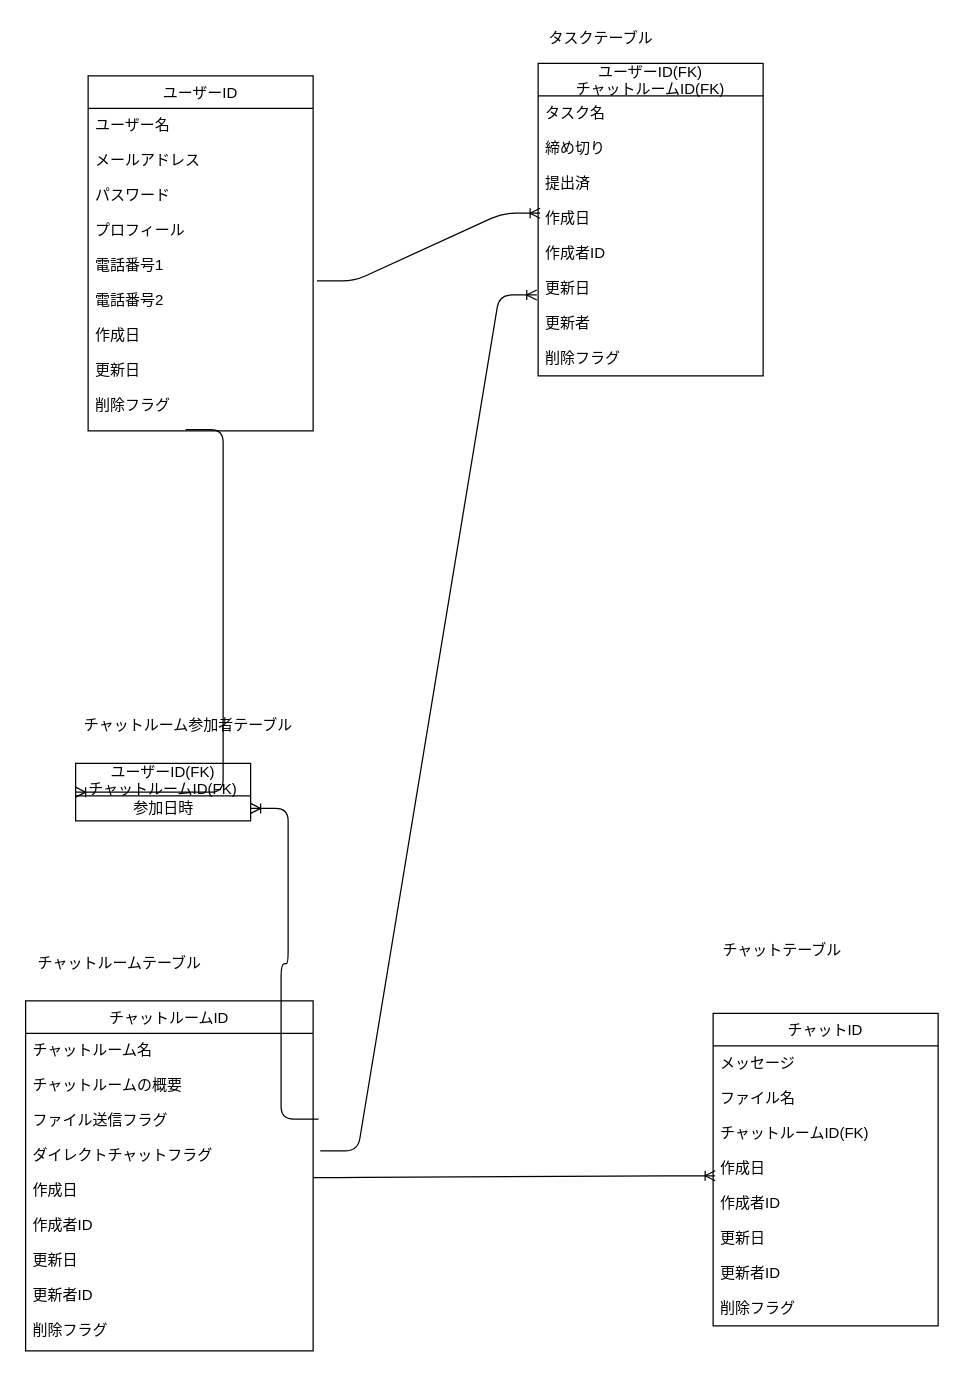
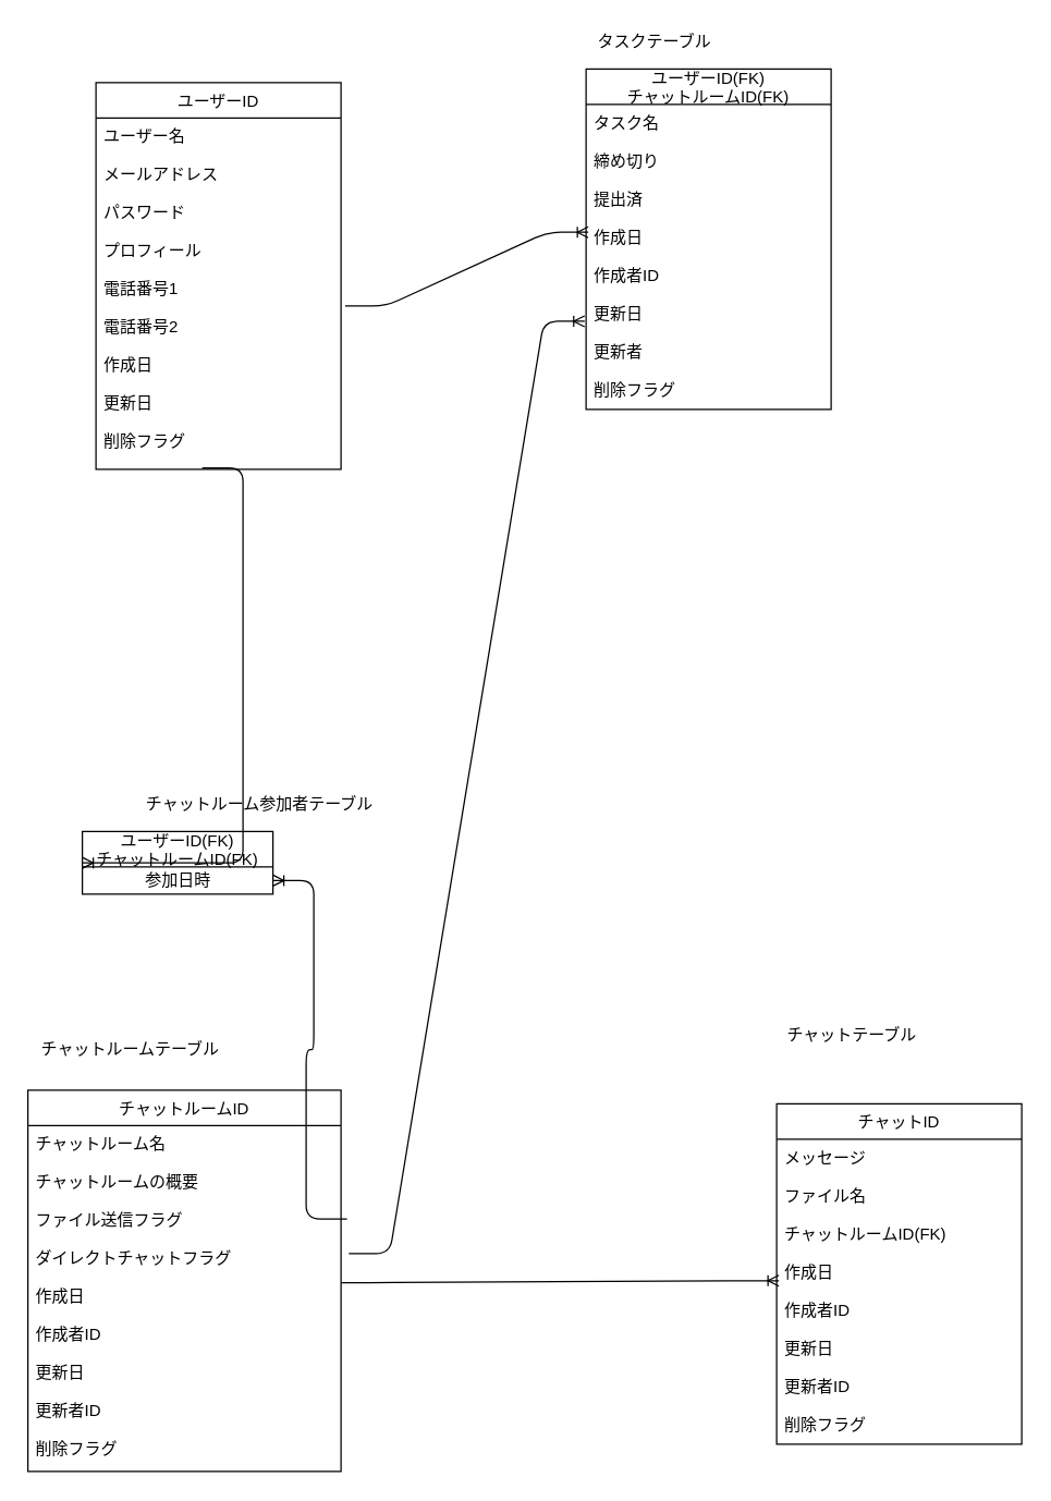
  <mxCell id="0" />
  <mxCell id="1" parent="0" />
  <mxCell id="2" value="ユーザーID" style="swimlane;fontStyle=0;childLayout=stackLayout;horizontal=1;startSize=26;fillColor=none;horizontalStack=0;resizeParent=1;resizeParentMax=0;resizeLast=0;collapsible=1;marginBottom=0;" parent="1" vertex="1"><mxGeometry x="70" y="60" width="180" height="284" as="geometry" /></mxCell>
  <mxCell id="3" value="ユーザー名&#10;&#10;メールアドレス&#10;&#10;パスワード&#10;&#10;プロフィール&#10;&#10;電話番号1&#10;&#10;電話番号2&#10;&#10;作成日&#10;&#10;更新日&#10;&#10;削除フラグ" style="text;strokeColor=none;fillColor=none;align=left;verticalAlign=top;spacingLeft=4;spacingRight=4;overflow=hidden;rotatable=0;points=[[0,0.5],[1,0.5]];portConstraint=eastwest;" parent="2" vertex="1"><mxGeometry y="26" width="180" height="258" as="geometry" /></mxCell>
  <mxCell id="4" value="タスクテーブル" style="text;html=1;align=center;verticalAlign=middle;resizable=0;points=[];autosize=1;" vertex="1" parent="1"><mxGeometry x="430" y="20" width="100" height="20" as="geometry" /></mxCell>
  <mxCell id="5" value="チャットテーブル" style="text;html=1;align=center;verticalAlign=middle;resizable=0;points=[];autosize=1;" vertex="1" parent="1"><mxGeometry x="570" y="750" width="110" height="20" as="geometry" /></mxCell>
  <mxCell id="6" value="チャットルームテーブル" style="text;html=1;align=center;verticalAlign=middle;resizable=0;points=[];autosize=1;rotation=0;" vertex="1" parent="1"><mxGeometry x="20" y="760" width="150" height="20" as="geometry" /></mxCell>
  <mxCell id="7" value="" style="edgeStyle=entityRelationEdgeStyle;fontSize=12;html=1;endArrow=ERoneToMany;entryX=0.009;entryY=0.419;entryDx=0;entryDy=0;entryPerimeter=0;exitX=1.017;exitY=0.535;exitDx=0;exitDy=0;exitPerimeter=0;" edge="1" parent="1" source="3" target="10"><mxGeometry width="100" height="100" relative="1" as="geometry"><mxPoint x="250" y="208" as="sourcePoint" /><mxPoint x="430" y="220" as="targetPoint" /></mxGeometry></mxCell>
  <mxCell id="8" value="" style="edgeStyle=entityRelationEdgeStyle;fontSize=12;html=1;endArrow=ERoneToMany;exitX=1.001;exitY=0.454;exitDx=0;exitDy=0;entryX=0.009;entryY=0.464;entryDx=0;entryDy=0;exitPerimeter=0;entryPerimeter=0;" edge="1" parent="1" source="13" target="18"><mxGeometry width="100" height="100" relative="1" as="geometry"><mxPoint x="270" y="768" as="sourcePoint" /><mxPoint x="570" y="950" as="targetPoint" /></mxGeometry></mxCell>
  <mxCell id="9" value="ユーザーID(FK)&#10;チャットルームID(FK)" style="swimlane;fontStyle=0;childLayout=stackLayout;horizontal=1;startSize=26;fillColor=none;horizontalStack=0;resizeParent=1;resizeParentMax=0;resizeLast=0;collapsible=1;marginBottom=0;align=center;" parent="1" vertex="1"><mxGeometry x="430" y="50" width="180" height="250" as="geometry" /></mxCell>
  <mxCell id="10" value="タスク名&#10;&#10;締め切り&#10;&#10;提出済&#10;&#10;作成日&#10;&#10;作成者ID&#10;&#10;更新日&#10;&#10;更新者&#10;&#10;削除フラグ" style="text;strokeColor=none;fillColor=none;align=left;verticalAlign=top;spacingLeft=4;spacingRight=4;overflow=hidden;rotatable=0;points=[[0,0.5],[1,0.5]];portConstraint=eastwest;" parent="9" vertex="1"><mxGeometry y="26" width="180" height="224" as="geometry" /></mxCell>
  <mxCell id="11" value="" style="edgeStyle=entityRelationEdgeStyle;fontSize=12;html=1;endArrow=ERoneToMany;entryX=0;entryY=0.5;entryDx=0;entryDy=0;" edge="1" parent="1" target="15"><mxGeometry width="100" height="100" relative="1" as="geometry"><mxPoint x="148" y="343" as="sourcePoint" /><mxPoint x="380" y="370" as="targetPoint" /></mxGeometry></mxCell>
  <mxCell id="12" value="チャットルームID" style="swimlane;fontStyle=0;childLayout=stackLayout;horizontal=1;startSize=26;fillColor=none;horizontalStack=0;resizeParent=1;resizeParentMax=0;resizeLast=0;collapsible=1;marginBottom=0;align=center;" parent="1" vertex="1"><mxGeometry x="20" y="800" width="230" height="280" as="geometry" /></mxCell>
  <mxCell id="13" value="チャットルーム名&#10;&#10;チャットルームの概要&#10;&#10;ファイル送信フラグ&#10;&#10;ダイレクトチャットフラグ&#10;&#10;作成日&#10;&#10;作成者ID&#10;&#10;更新日&#10;&#10;更新者ID&#10;&#10;削除フラグ&#10;&#10;" style="text;strokeColor=none;fillColor=none;align=left;verticalAlign=top;spacingLeft=4;spacingRight=4;overflow=hidden;rotatable=0;points=[[0,0.5],[1,0.5]];portConstraint=eastwest;" parent="12" vertex="1"><mxGeometry y="26" width="230" height="254" as="geometry" /></mxCell>
  <mxCell id="14" value="" style="edgeStyle=entityRelationEdgeStyle;fontSize=12;html=1;endArrow=ERoneToMany;exitX=1.019;exitY=0.27;exitDx=0;exitDy=0;exitPerimeter=0;" edge="1" parent="1" source="13" target="16"><mxGeometry width="100" height="100" relative="1" as="geometry"><mxPoint x="220" y="700" as="sourcePoint" /><mxPoint x="250" y="640" as="targetPoint" /></mxGeometry></mxCell>
  <mxCell id="15" value="ユーザーID(FK)&#10;チャットルームID(FK)" style="swimlane;fontStyle=0;childLayout=stackLayout;horizontal=1;startSize=26;fillColor=none;horizontalStack=0;resizeParent=1;resizeParentMax=0;resizeLast=0;collapsible=1;marginBottom=0;" vertex="1" parent="1"><mxGeometry x="60" y="610" width="140" height="46" as="geometry" /></mxCell>
  <mxCell id="16" value="参加日時" style="text;html=1;align=center;verticalAlign=middle;resizable=0;points=[];autosize=1;" vertex="1" parent="15"><mxGeometry y="26" width="140" height="20" as="geometry" /></mxCell>
  <mxCell id="17" value="チャットID" style="swimlane;fontStyle=0;childLayout=stackLayout;horizontal=1;startSize=26;fillColor=none;horizontalStack=0;resizeParent=1;resizeParentMax=0;resizeLast=0;collapsible=1;marginBottom=0;align=center;" parent="1" vertex="1"><mxGeometry x="570" y="810" width="180" height="250" as="geometry"><mxRectangle x="280" y="450" width="60" height="26" as="alternateBounds" /></mxGeometry></mxCell>
  <mxCell id="18" value="メッセージ&#10;&#10;ファイル名&#10;&#10;チャットルームID(FK)&#10;&#10;作成日&#10;&#10;作成者ID&#10;&#10;更新日&#10;&#10;更新者ID&#10;&#10;削除フラグ" style="text;strokeColor=none;fillColor=none;align=left;verticalAlign=top;spacingLeft=4;spacingRight=4;overflow=hidden;rotatable=0;points=[[0,0.5],[1,0.5]];portConstraint=eastwest;" parent="17" vertex="1"><mxGeometry y="26" width="180" height="224" as="geometry" /></mxCell>
- <mxCell id="19" value="チャットルーム参加者テーブル" style="text;html=1;align=center;verticalAlign=middle;resizable=0;points=[];autosize=1;" vertex="1" parent="1"><mxGeometry x="60" y="570" width="180" height="20" as="geometry" /></mxCell>
+ <mxCell id="19" value="チャットルーム参加者テーブル" style="text;html=1;align=center;verticalAlign=middle;resizable=0;points=[];autosize=1;" vertex="1" parent="1"><mxGeometry x="100" y="580" width="180" height="20" as="geometry" /></mxCell>
  <mxCell id="20" value="" style="edgeStyle=entityRelationEdgeStyle;fontSize=12;html=1;endArrow=ERoneToMany;exitX=1.025;exitY=0.37;exitDx=0;exitDy=0;exitPerimeter=0;entryX=-0.006;entryY=0.711;entryDx=0;entryDy=0;entryPerimeter=0;" edge="1" parent="1" source="13" target="10"><mxGeometry width="100" height="100" relative="1" as="geometry"><mxPoint x="264.37" y="904.58" as="sourcePoint" /><mxPoint x="420" y="270" as="targetPoint" /></mxGeometry></mxCell>
